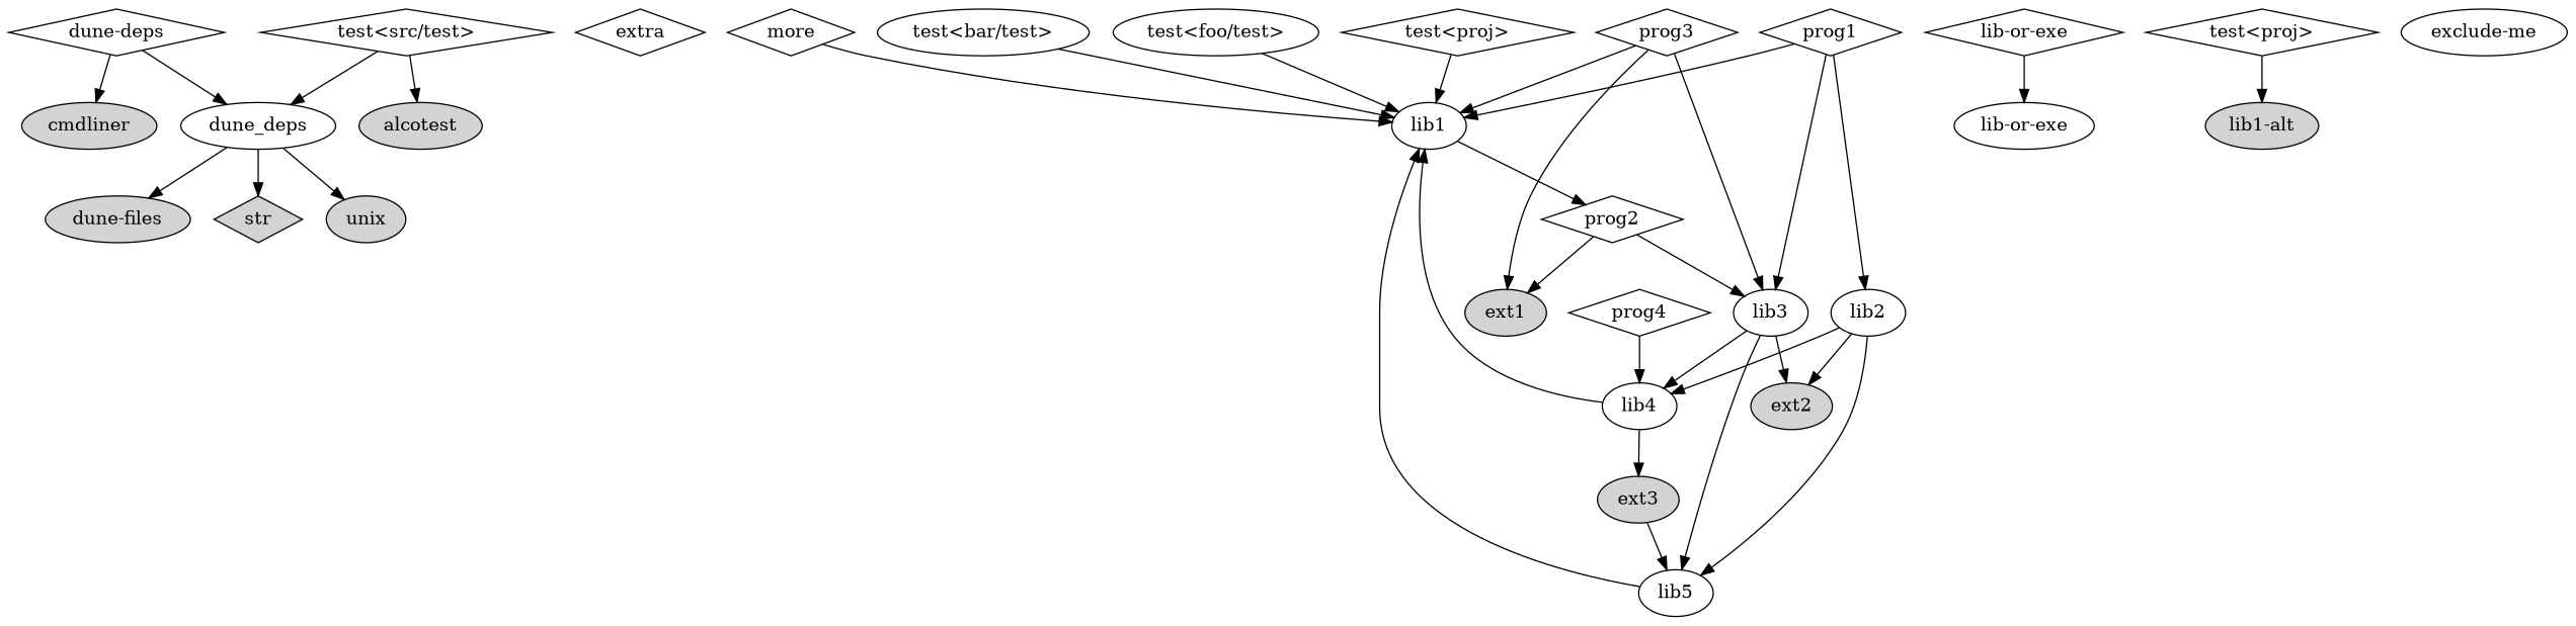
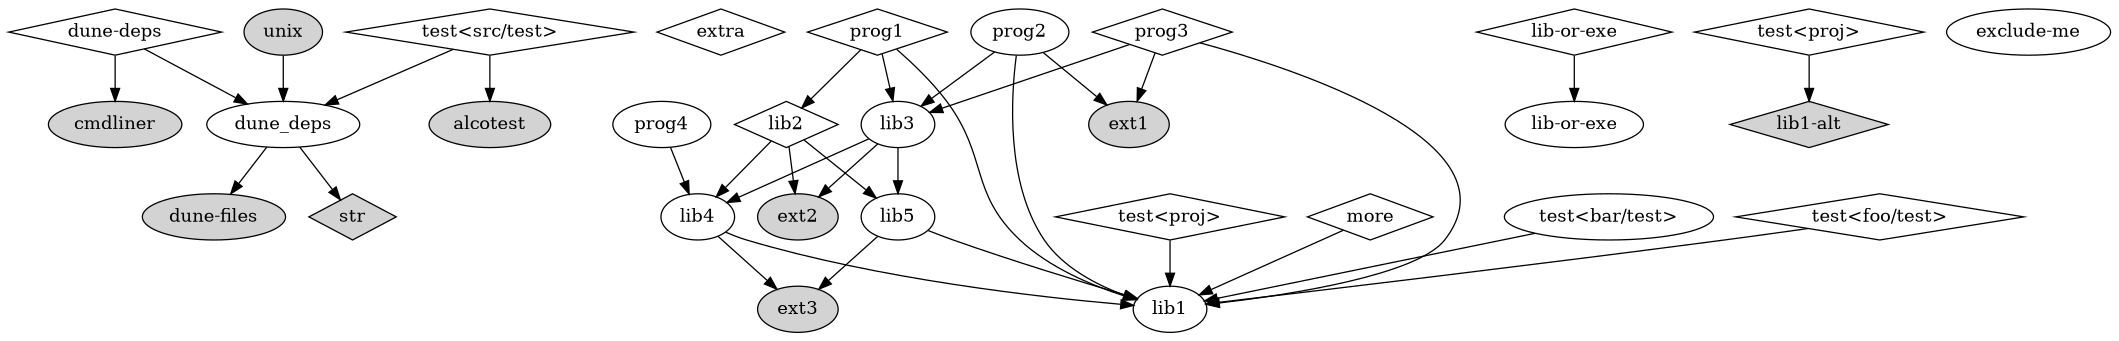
  digraph {
    n1 [label="dune-deps" shape=diamond]
    n2 [label=cmdliner style=filled]
    n3 [label=dune_deps]
    n4 [label="dune-files" style=filled]
    n5 [label=str shape=diamond style=filled]
    n6 [label=unix style=filled]
    n7 [label="test<src/test>" shape=diamond]
    n8 [label=alcotest style=filled]
    n9 [label=extra shape=diamond]
    n10 [label="test<bar/test>" shape=ellipse]
    n11 [label=lib1]
-   n12 [label="test<foo/test>" shape=ellipse]
+   n12 [label="test<foo/test>" shape=diamond]
    n13 [label="lib-or-exe" shape=diamond]
    n14 [label="lib-or-exe"]
    n15 [label=prog1 shape=diamond]
-   n16 [label=lib2]
+   n16 [label=lib2 shape=diamond]
    n17 [label=lib3]
    n18 [label=lib4]
    n19 [label=ext2 style=filled]
    n20 [label=lib5]
-   n21 [label=prog2 shape=diamond]
+   n21 [label=prog2 shape=ellipse]
    n22 [label=ext1 style=filled]
    n23 [label=prog3 shape=diamond]
-   n24 [label=prog4 shape=diamond]
+   n24 [label=prog4 shape=ellipse]
    n25 [label=ext3 style=filled]
    n26 [label="test<proj>" shape=diamond]
    n27 [label="test<proj>" shape=diamond]
-   n28 [label="lib1-alt" style=filled]
+   n28 [label="lib1-alt" style=filled shape=diamond]
    n29 [label="exclude-me"]
    n30 [label=more shape=diamond]
    n1 -> n2
    n1 -> n3
    n3 -> n4
    n3 -> n5
-   n3 -> n6
+   n6 -> n3
    n7 -> n3
    n7 -> n8
    n10 -> n11
    n12 -> n11
    n13 -> n14
    n15 -> n11
    n15 -> n16
    n15 -> n17
    n16 -> n18
    n16 -> n19
    n16 -> n20
    n17 -> n18
    n17 -> n19
    n17 -> n20
    n18 -> n11
    n18 -> n25
    n20 -> n11
-   n25 -> n20
-   n11 -> n21
+   n20 -> n25
+   n21 -> n11
    n21 -> n17
    n21 -> n22
    n23 -> n11
    n23 -> n17
    n23 -> n22
    n24 -> n18
    n26 -> n11
    n27 -> n28
    n30 -> n11
  }
